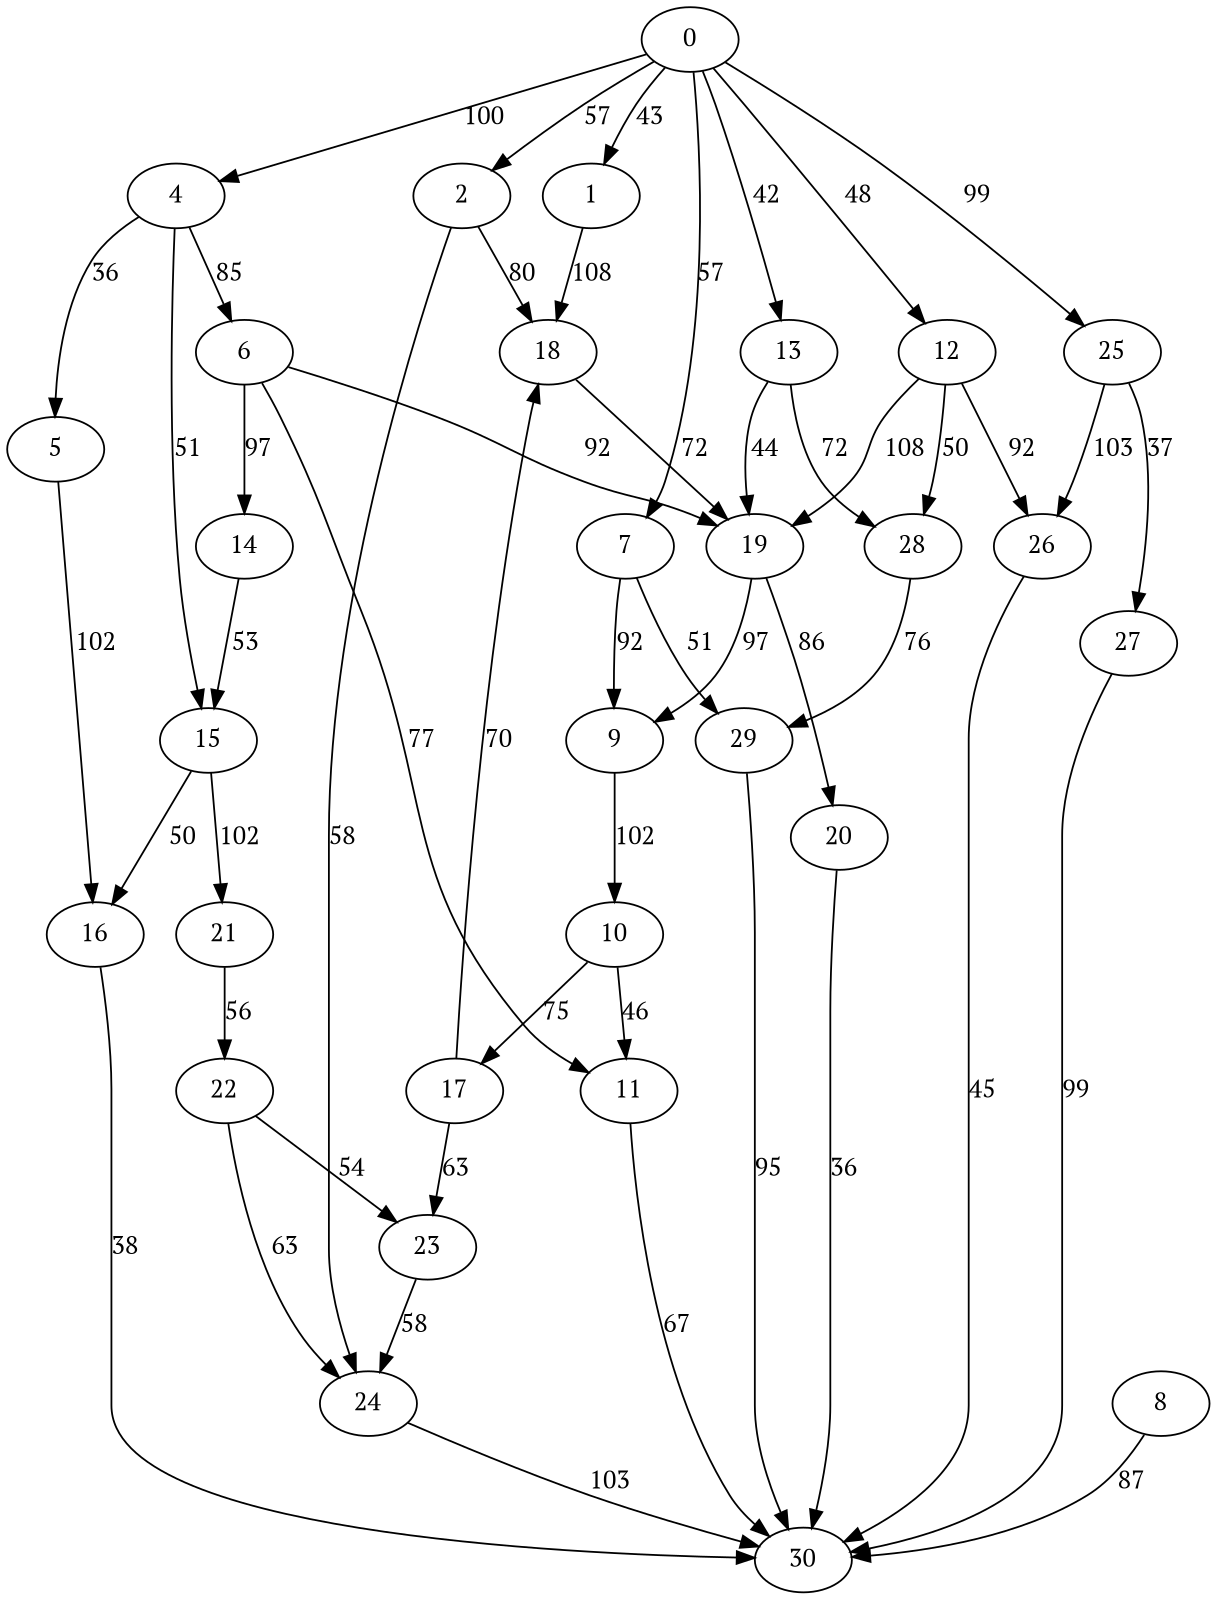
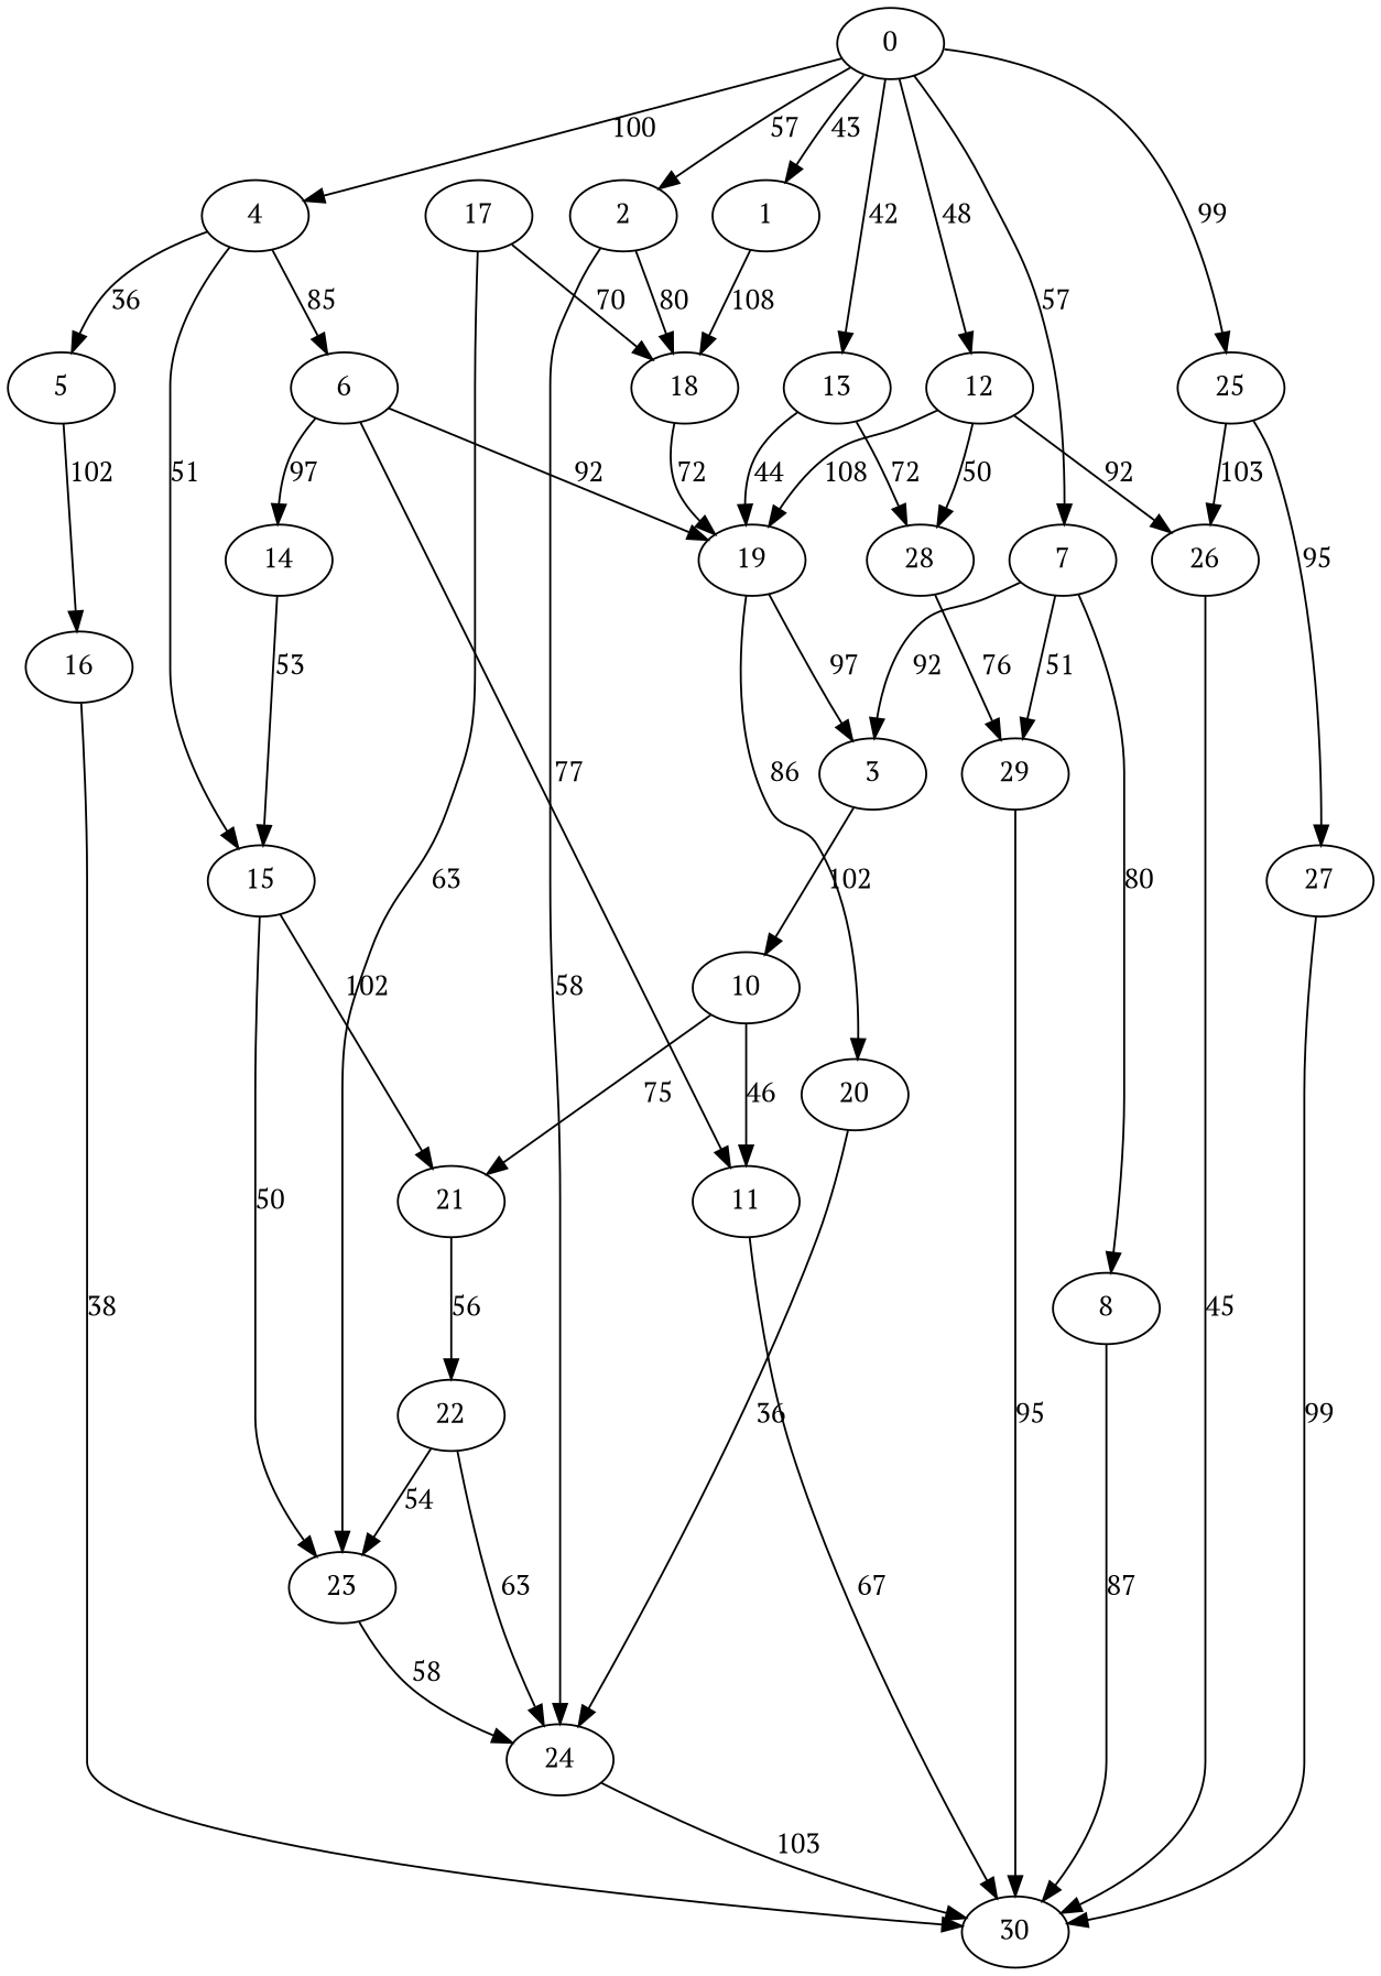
  digraph {
    fontname="PT Serif"
    node [fontname="PT Serif"]
    edge [fontname="PT Serif"]
    0
    1
    2
    4
    7
    12
    13
    25
    18
    24
    5
    6
    15
    8
-   9
+   9 [label=3]
    29
    19
    26
    28
    27
    30
    16
    11
    14
    21
    10
    20
    22
    17
    23
    0 -> 1 [label=43]
    0 -> 2 [label=57]
    0 -> 4 [label=100]
    0 -> 7 [label=57]
    0 -> 12 [label=48]
    0 -> 13 [label=42]
    0 -> 25 [label=99]
    1 -> 18 [label=108]
    2 -> 18 [label=80]
    2 -> 24 [label=58]
    4 -> 5 [label=36]
    4 -> 6 [label=85]
    4 -> 15 [label=51]
+   7 -> 8 [label=80]
    7 -> 9 [label=92]
    7 -> 29 [label=51]
    12 -> 19 [label=108]
    12 -> 26 [label=92]
    12 -> 28 [label=50]
    13 -> 19 [label=44]
    13 -> 28 [label=72]
    25 -> 26 [label=103]
-   25 -> 27 [label=37]
+   25 -> 27 [label=95]
    18 -> 19 [label=72]
    24 -> 30 [label=103]
    5 -> 16 [label=102]
    6 -> 19 [label=92]
    6 -> 11 [label=77]
    6 -> 14 [label=97]
-   15 -> 16 [label=50]
+   15 -> 23 [label=50]
    15 -> 21 [label=102]
    8 -> 30 [label=87]
    9 -> 10 [label=102]
    29 -> 30 [label=95]
    19 -> 9 [label=97]
    19 -> 20 [label=86]
    26 -> 30 [label=45]
    28 -> 29 [label=76]
    27 -> 30 [label=99]
    16 -> 30 [label=38]
    11 -> 30 [label=67]
    14 -> 15 [label=53]
    21 -> 22 [label=56]
    10 -> 11 [label=46]
-   10 -> 17 [label=75]
-   20 -> 30 [label=36]
+   10 -> 21 [label=75]
+   20 -> 24 [label=36]
    22 -> 24 [label=63]
    22 -> 23 [label=54]
    17 -> 18 [label=70]
    17 -> 23 [label=63]
    23 -> 24 [label=58]
  }
